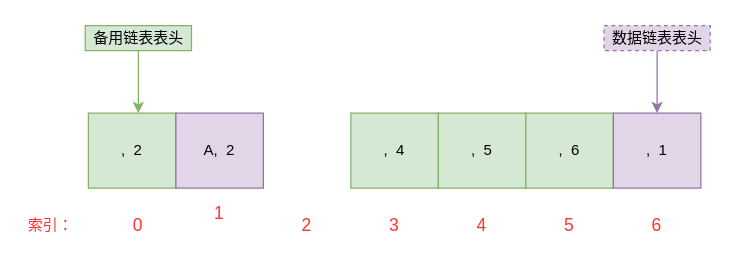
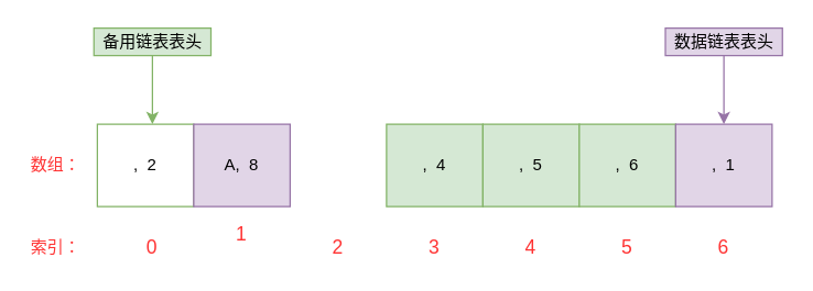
  <mxCell id="0" />
  <mxCell id="1" parent="0" />
+ <mxCell id="2" value="数组：" style="text;html=1;strokeColor=none;fillColor=none;align=center;verticalAlign=middle;whiteSpace=wrap;rounded=0;fontColor=#FF3333;" vertex="1" parent="1"><mxGeometry x="20" y="110" width="40" height="20" as="geometry" /></mxCell>
  <mxCell id="3" value="索引：" style="text;html=1;strokeColor=none;fillColor=none;align=center;verticalAlign=middle;whiteSpace=wrap;rounded=0;fontColor=#FF3333;" vertex="1" parent="1"><mxGeometry x="20" y="170" width="40" height="20" as="geometry" /></mxCell>
  <mxCell id="4" value="0" style="text;html=1;align=center;verticalAlign=middle;whiteSpace=wrap;rounded=0;fontColor=#FF3333;fontSize=14;" vertex="1" parent="1"><mxGeometry x="90" y="170" width="40" height="20" as="geometry" /></mxCell>
  <mxCell id="5" value="1" style="text;html=1;align=center;verticalAlign=middle;whiteSpace=wrap;rounded=0;fontColor=#FF3333;fontSize=14;" vertex="1" parent="1"><mxGeometry x="155" y="160" width="40" height="20" as="geometry" /></mxCell>
  <mxCell id="6" value="2" style="text;html=1;align=center;verticalAlign=middle;whiteSpace=wrap;rounded=0;fontColor=#FF3333;fontSize=14;" vertex="1" parent="1"><mxGeometry x="225" y="170" width="40" height="20" as="geometry" /></mxCell>
  <mxCell id="7" value="3" style="text;html=1;align=center;verticalAlign=middle;whiteSpace=wrap;rounded=0;fontColor=#FF3333;fontSize=14;" vertex="1" parent="1"><mxGeometry x="295" y="170" width="40" height="20" as="geometry" /></mxCell>
  <mxCell id="8" value="4" style="text;html=1;align=center;verticalAlign=middle;whiteSpace=wrap;rounded=0;fontColor=#FF3333;fontSize=14;" vertex="1" parent="1"><mxGeometry x="365" y="170" width="40" height="20" as="geometry" /></mxCell>
  <mxCell id="9" value="5" style="text;html=1;align=center;verticalAlign=middle;whiteSpace=wrap;rounded=0;fontColor=#FF3333;fontSize=14;" vertex="1" parent="1"><mxGeometry x="435" y="170" width="40" height="20" as="geometry" /></mxCell>
- <mxCell id="10" value=",&amp;nbsp; 2" style="rounded=0;whiteSpace=wrap;html=1;fillColor=#d5e8d4;strokeColor=#82b366;" vertex="1" parent="1"><mxGeometry x="70" y="90" width="70" height="60" as="geometry" /></mxCell>
- <mxCell id="11" value="A,&amp;nbsp; 2" style="rounded=0;whiteSpace=wrap;html=1;fillColor=#e1d5e7;strokeColor=#9673a6;" vertex="1" parent="1"><mxGeometry x="140" y="90" width="70" height="60" as="geometry" /></mxCell>
+ <mxCell id="10" value=",&amp;nbsp; 2" style="rounded=0;whiteSpace=wrap;html=1;fillColor=#ffffff;strokeColor=#82b366;" vertex="1" parent="1"><mxGeometry x="70" y="90" width="70" height="60" as="geometry" /></mxCell>
+ <mxCell id="11" value="A,&amp;nbsp; 8" style="rounded=0;whiteSpace=wrap;html=1;fillColor=#e1d5e7;strokeColor=#9673a6;" vertex="1" parent="1"><mxGeometry x="140" y="90" width="70" height="60" as="geometry" /></mxCell>
  <mxCell id="12" value="&lt;span style=&quot;white-space: normal&quot;&gt;,&amp;nbsp; 4&lt;/span&gt;" style="rounded=0;whiteSpace=wrap;html=1;fillColor=#d5e8d4;strokeColor=#82b366;" vertex="1" parent="1"><mxGeometry x="280" y="90" width="70" height="60" as="geometry" /></mxCell>
  <mxCell id="13" value=",&amp;nbsp; 5" style="rounded=0;whiteSpace=wrap;html=1;fillColor=#d5e8d4;strokeColor=#82b366;" vertex="1" parent="1"><mxGeometry x="350" y="90" width="70" height="60" as="geometry" /></mxCell>
  <mxCell id="14" value=",&amp;nbsp; 6" style="rounded=0;whiteSpace=wrap;html=1;fillColor=#d5e8d4;strokeColor=#82b366;" vertex="1" parent="1"><mxGeometry x="420" y="90" width="70" height="60" as="geometry" /></mxCell>
  <mxCell id="15" value="6" style="text;html=1;align=center;verticalAlign=middle;whiteSpace=wrap;rounded=0;fontColor=#FF3333;fontSize=14;" vertex="1" parent="1"><mxGeometry x="505" y="170" width="40" height="20" as="geometry" /></mxCell>
  <mxCell id="16" value=",&amp;nbsp; 1" style="rounded=0;whiteSpace=wrap;html=1;fillColor=#e1d5e7;strokeColor=#9673a6;" vertex="1" parent="1"><mxGeometry x="490" y="90" width="70" height="60" as="geometry" /></mxCell>
  <mxCell id="17" style="edgeStyle=orthogonalEdgeStyle;rounded=0;orthogonalLoop=1;jettySize=auto;html=1;entryX=0.5;entryY=0;entryDx=0;entryDy=0;fillColor=#d5e8d4;strokeColor=#82b366;" edge="1" parent="1" source="18"><mxGeometry relative="1" as="geometry"><mxPoint x="110" y="90" as="targetPoint" /></mxGeometry></mxCell>
  <mxCell id="18" value="备用链表表头" style="rounded=0;whiteSpace=wrap;html=1;fillColor=#d5e8d4;strokeColor=#82b366;" vertex="1" parent="1"><mxGeometry x="67.5" y="20" width="85" height="20" as="geometry" /></mxCell>
  <mxCell id="19" style="edgeStyle=orthogonalEdgeStyle;rounded=0;orthogonalLoop=1;jettySize=auto;html=1;entryX=0.5;entryY=0;entryDx=0;entryDy=0;fillColor=#e1d5e7;strokeColor=#9673a6;" edge="1" parent="1" source="20"><mxGeometry relative="1" as="geometry"><mxPoint x="525" y="90" as="targetPoint" /></mxGeometry></mxCell>
- <mxCell id="20" value="数据链表表头" style="rounded=0;whiteSpace=wrap;html=1;fillColor=#e1d5e7;strokeColor=#9673a6;dashed=1;" vertex="1" parent="1"><mxGeometry x="482.5" y="20" width="85" height="20" as="geometry" /></mxCell>
+ <mxCell id="20" value="数据链表表头" style="rounded=0;whiteSpace=wrap;html=1;fillColor=#e1d5e7;strokeColor=#9673a6;" vertex="1" parent="1"><mxGeometry x="482.5" y="20" width="85" height="20" as="geometry" /></mxCell>
